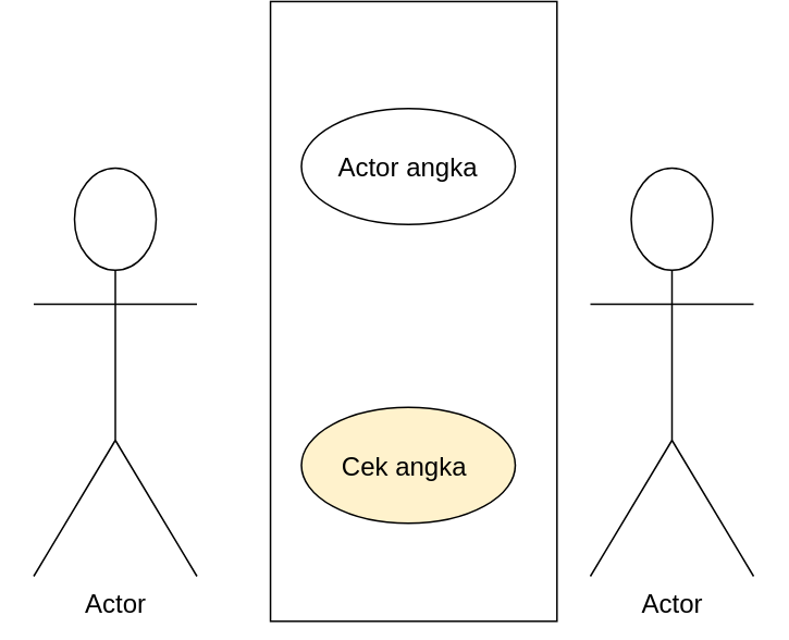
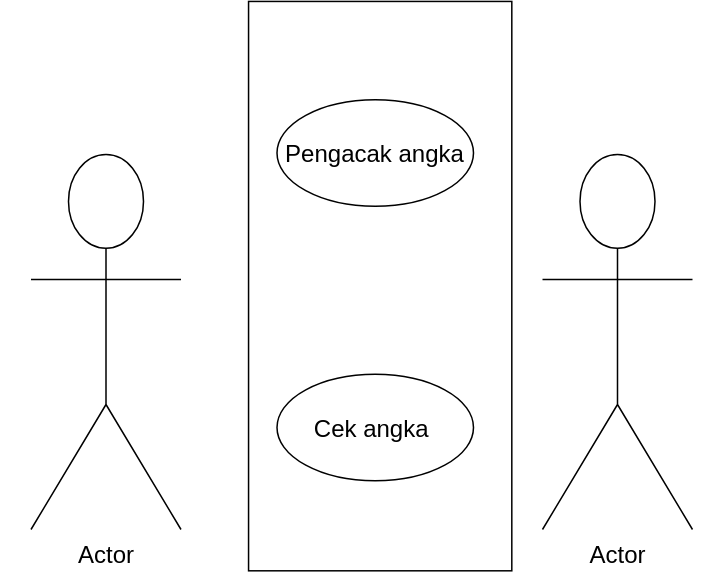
  <mxCell id="0" />
  <mxCell id="1" parent="0" />
  <mxCell id="2" value="" style="rounded=0;whiteSpace=wrap;html=1;fontSize=16;rotation=90;movable=0;resizable=0;rotatable=0;deletable=0;editable=0;locked=1;connectable=0;" vertex="1" parent="1"><mxGeometry x="63" y="56.5" width="379.58" height="175.5" as="geometry" /></mxCell>
  <mxCell id="3" value="Actor" style="shape=umlActor;verticalLabelPosition=bottom;verticalAlign=top;html=1;outlineConnect=0;fontSize=16;movable=1;resizable=1;rotatable=1;deletable=1;editable=1;locked=0;connectable=1;" vertex="1" parent="1"><mxGeometry x="20" y="56.5" width="100" height="250" as="geometry" /></mxCell>
  <mxCell id="4" value="Actor" style="shape=umlActor;verticalLabelPosition=bottom;verticalAlign=top;html=1;outlineConnect=0;fontSize=16;" vertex="1" parent="1"><mxGeometry x="361" y="56.5" width="100" height="250" as="geometry" /></mxCell>
- <mxCell id="5" value="Actor angka" style="ellipse;whiteSpace=wrap;html=1;fontSize=16;movable=0;resizable=0;rotatable=0;deletable=0;editable=0;locked=1;connectable=0;" vertex="1" parent="1"><mxGeometry x="184" y="20" width="131" height="71" as="geometry" /></mxCell>
+ <mxCell id="5" value="Pengacak angka" style="ellipse;whiteSpace=wrap;html=1;fontSize=16;movable=0;resizable=0;rotatable=0;deletable=0;editable=0;locked=1;connectable=0;" vertex="1" parent="1"><mxGeometry x="184" y="20" width="131" height="71" as="geometry" /></mxCell>
  <mxCell id="6" style="edgeStyle=none;curved=1;rounded=0;orthogonalLoop=1;jettySize=auto;html=1;exitX=1;exitY=0.5;exitDx=0;exitDy=0;fontSize=12;startSize=8;endSize=8;" edge="1" parent="1" source="2" target="2"><mxGeometry relative="1" as="geometry" /></mxCell>
- <mxCell id="7" value="Cek angka&amp;nbsp;" style="ellipse;whiteSpace=wrap;html=1;fontSize=16;movable=0;resizable=0;rotatable=0;deletable=0;editable=0;locked=1;connectable=0;fillColor=#fff2cc;" vertex="1" parent="1"><mxGeometry x="184" y="203" width="131" height="71" as="geometry" /></mxCell>
+ <mxCell id="7" value="Cek angka&amp;nbsp;" style="ellipse;whiteSpace=wrap;html=1;fontSize=16;movable=0;resizable=0;rotatable=0;deletable=0;editable=0;locked=1;connectable=0;" vertex="1" parent="1"><mxGeometry x="184" y="203" width="131" height="71" as="geometry" /></mxCell>
